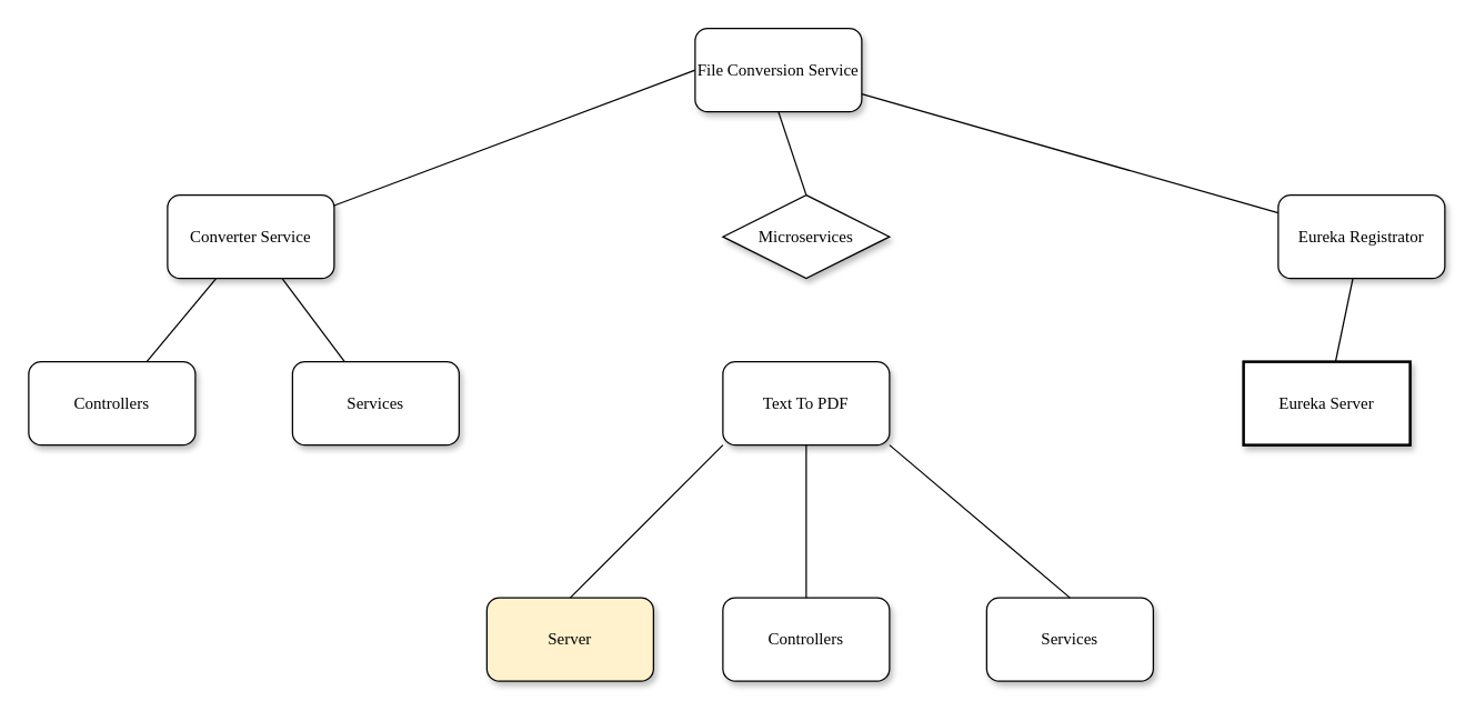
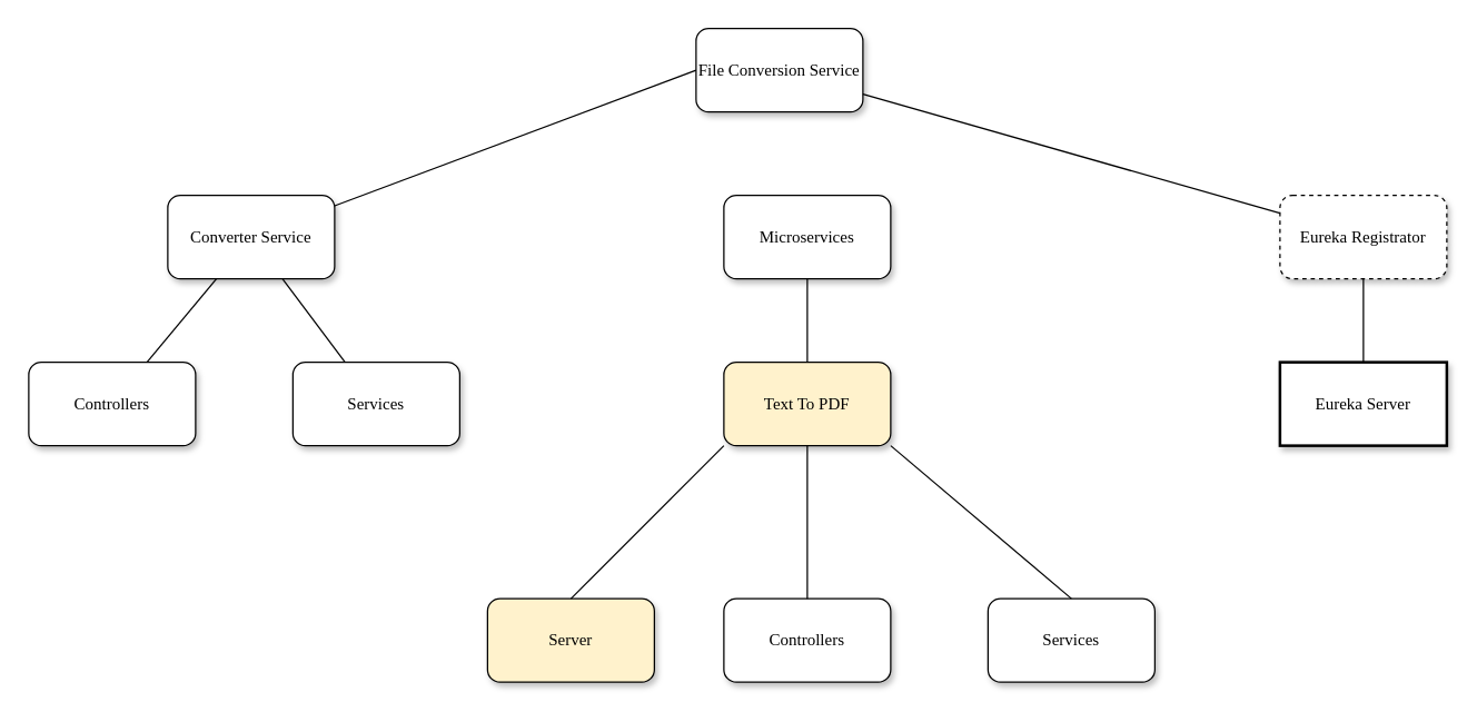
  <mxCell id="0" />
  <mxCell id="1" parent="0" />
  <mxCell id="2" value="File Conversion Service" style="whiteSpace=wrap;html=1;rounded=1;shadow=1;labelBackgroundColor=none;strokeWidth=1;fontFamily=Verdana;fontSize=12;align=center;" parent="1" vertex="1"><mxGeometry x="500" y="20" width="120" height="60" as="geometry" /></mxCell>
  <mxCell id="3" value="&lt;span&gt;Converter Service&lt;br&gt;&lt;/span&gt;" style="whiteSpace=wrap;html=1;rounded=1;shadow=1;labelBackgroundColor=none;strokeWidth=1;fontFamily=Verdana;fontSize=12;align=center;" parent="1" vertex="1"><mxGeometry x="120" y="140" width="120" height="60" as="geometry" /></mxCell>
- <mxCell id="4" value="&lt;span&gt;Eureka Registrator&lt;/span&gt;" style="whiteSpace=wrap;html=1;rounded=1;shadow=1;labelBackgroundColor=none;strokeWidth=1;fontFamily=Verdana;fontSize=12;align=center;" parent="1" vertex="1"><mxGeometry x="920" y="140" width="120" height="60" as="geometry" /></mxCell>
+ <mxCell id="4" value="&lt;span&gt;Eureka Registrator&lt;/span&gt;" style="whiteSpace=wrap;html=1;rounded=1;shadow=1;labelBackgroundColor=none;strokeWidth=1;fontFamily=Verdana;fontSize=12;align=center;dashed=1;" parent="1" vertex="1"><mxGeometry x="920" y="140" width="120" height="60" as="geometry" /></mxCell>
  <mxCell id="5" value="" style="rounded=0;html=1;labelBackgroundColor=none;startArrow=none;startFill=0;startSize=5;endArrow=none;endFill=0;endSize=5;jettySize=auto;orthogonalLoop=1;strokeWidth=1;fontFamily=Verdana;fontSize=12" parent="1" source="2" target="4" edge="1"><mxGeometry x="-0.3" y="13" relative="1" as="geometry"><mxPoint as="offset" /></mxGeometry></mxCell>
  <mxCell id="6" value="" style="rounded=0;html=1;labelBackgroundColor=none;startArrow=none;startFill=0;startSize=5;endArrow=none;endFill=0;endSize=5;jettySize=auto;orthogonalLoop=1;strokeWidth=1;fontFamily=Verdana;fontSize=12;exitX=0;exitY=0.5;exitDx=0;exitDy=0;" parent="1" source="2" target="3" edge="1"><mxGeometry x="-0.359" y="-11" relative="1" as="geometry"><mxPoint as="offset" /><mxPoint x="335" y="80" as="sourcePoint" /></mxGeometry></mxCell>
  <mxCell id="7" value="&lt;span&gt;Controllers&lt;/span&gt;" style="whiteSpace=wrap;html=1;rounded=1;shadow=1;labelBackgroundColor=none;strokeWidth=1;fontFamily=Verdana;fontSize=12;align=center;" parent="1" vertex="1"><mxGeometry x="20" y="260" width="120" height="60" as="geometry" /></mxCell>
  <mxCell id="8" value="&lt;span&gt;Services&lt;/span&gt;" style="whiteSpace=wrap;html=1;rounded=1;shadow=1;labelBackgroundColor=none;strokeWidth=1;fontFamily=Verdana;fontSize=12;align=center;" parent="1" vertex="1"><mxGeometry x="210" y="260" width="120" height="60" as="geometry" /></mxCell>
- <mxCell id="9" value="Eureka Server" style="whiteSpace=wrap;html=1;rounded=0;shadow=1;labelBackgroundColor=none;strokeWidth=2;fontFamily=Verdana;fontSize=12;align=center;" parent="1" vertex="1"><mxGeometry x="895" y="260" width="120" height="60" as="geometry" /></mxCell>
+ <mxCell id="9" value="Eureka Server" style="whiteSpace=wrap;html=1;rounded=0;shadow=1;labelBackgroundColor=none;strokeWidth=2;fontFamily=Verdana;fontSize=12;align=center;" parent="1" vertex="1"><mxGeometry x="920" y="260" width="120" height="60" as="geometry" /></mxCell>
  <mxCell id="10" value="" style="rounded=0;html=1;labelBackgroundColor=none;startArrow=none;startFill=0;startSize=5;endArrow=none;endFill=0;endSize=5;jettySize=auto;orthogonalLoop=1;strokeWidth=1;fontFamily=Verdana;fontSize=12" parent="1" source="3" target="7" edge="1"><mxGeometry x="-0.2" y="-14" relative="1" as="geometry"><mxPoint as="offset" /></mxGeometry></mxCell>
  <mxCell id="11" value="" style="rounded=0;html=1;labelBackgroundColor=none;startArrow=none;startFill=0;startSize=5;endArrow=none;endFill=0;endSize=5;jettySize=auto;orthogonalLoop=1;strokeWidth=1;fontFamily=Verdana;fontSize=12" parent="1" source="3" target="8" edge="1"><mxGeometry x="-0.2" y="14" relative="1" as="geometry"><mxPoint as="offset" /></mxGeometry></mxCell>
  <mxCell id="12" value="" style="rounded=0;html=1;labelBackgroundColor=none;startArrow=none;startFill=0;startSize=5;endArrow=none;endFill=0;endSize=5;jettySize=auto;orthogonalLoop=1;strokeWidth=1;fontFamily=Verdana;fontSize=12" parent="1" source="4" target="9" edge="1"><mxGeometry x="-0.129" y="17" relative="1" as="geometry"><mxPoint as="offset" /></mxGeometry></mxCell>
- <mxCell id="13" value="&lt;span&gt;Microservices&lt;br&gt;&lt;/span&gt;" style="rhombus;whiteSpace=wrap;html=1;shadow=1;labelBackgroundColor=none;strokeWidth=1;fontFamily=Verdana;fontSize=12;align=center;" vertex="1" parent="1"><mxGeometry x="520" y="140" width="120" height="60" as="geometry" /></mxCell>
- <mxCell id="14" value="" style="rounded=0;html=1;labelBackgroundColor=none;startArrow=none;startFill=0;startSize=5;endArrow=none;endFill=0;endSize=5;jettySize=auto;orthogonalLoop=1;strokeWidth=1;fontFamily=Verdana;fontSize=12;entryX=0.5;entryY=0;entryDx=0;entryDy=0;exitX=0.5;exitY=1;exitDx=0;exitDy=0;" edge="1" parent="1" source="2" target="13"><mxGeometry x="-0.359" y="-11" relative="1" as="geometry"><mxPoint as="offset" /><mxPoint x="525" y="90" as="sourcePoint" /><mxPoint x="435" y="150" as="targetPoint" /></mxGeometry></mxCell>
- <mxCell id="15" value="&lt;span&gt;Text To PDF&lt;/span&gt;" style="whiteSpace=wrap;html=1;rounded=1;shadow=1;labelBackgroundColor=none;strokeWidth=1;fontFamily=Verdana;fontSize=12;align=center;" vertex="1" parent="1"><mxGeometry x="520" y="260" width="120" height="60" as="geometry" /></mxCell>
+ <mxCell id="13" value="&lt;span&gt;Microservices&lt;br&gt;&lt;/span&gt;" style="whiteSpace=wrap;html=1;rounded=1;shadow=1;labelBackgroundColor=none;strokeWidth=1;fontFamily=Verdana;fontSize=12;align=center;" vertex="1" parent="1"><mxGeometry x="520" y="140" width="120" height="60" as="geometry" /></mxCell>
+ <mxCell id="15" value="&lt;span&gt;Text To PDF&lt;/span&gt;" style="whiteSpace=wrap;html=1;rounded=1;shadow=1;labelBackgroundColor=none;strokeWidth=1;fontFamily=Verdana;fontSize=12;align=center;fillColor=#fff2cc;" vertex="1" parent="1"><mxGeometry x="520" y="260" width="120" height="60" as="geometry" /></mxCell>
+ <mxCell id="16" value="" style="rounded=0;html=1;labelBackgroundColor=none;startArrow=none;startFill=0;startSize=5;endArrow=none;endFill=0;endSize=5;jettySize=auto;orthogonalLoop=1;strokeWidth=1;fontFamily=Verdana;fontSize=12;entryX=0.5;entryY=0;entryDx=0;entryDy=0;exitX=0.5;exitY=1;exitDx=0;exitDy=0;" edge="1" parent="1" source="13" target="15"><mxGeometry x="-0.2" y="14" relative="1" as="geometry"><mxPoint as="offset" /><mxPoint x="420" y="200" as="sourcePoint" /><mxPoint x="465" y="260" as="targetPoint" /></mxGeometry></mxCell>
  <mxCell id="17" value="&lt;span&gt;Services&lt;br&gt;&lt;/span&gt;" style="whiteSpace=wrap;html=1;rounded=1;shadow=1;labelBackgroundColor=none;strokeWidth=1;fontFamily=Verdana;fontSize=12;align=center;" vertex="1" parent="1"><mxGeometry x="710" y="430" width="120" height="60" as="geometry" /></mxCell>
  <mxCell id="18" value="&lt;span&gt;Controllers&lt;br&gt;&lt;/span&gt;" style="whiteSpace=wrap;html=1;rounded=1;shadow=1;labelBackgroundColor=none;strokeWidth=1;fontFamily=Verdana;fontSize=12;align=center;" vertex="1" parent="1"><mxGeometry x="520" y="430" width="120" height="60" as="geometry" /></mxCell>
  <mxCell id="19" style="edgeStyle=none;rounded=0;orthogonalLoop=1;jettySize=auto;html=1;exitX=0;exitY=0.25;exitDx=0;exitDy=0;" edge="1" parent="1" source="18" target="18"><mxGeometry relative="1" as="geometry" /></mxCell>
  <mxCell id="20" value="&lt;span&gt;Server&lt;br&gt;&lt;/span&gt;" style="whiteSpace=wrap;html=1;rounded=1;shadow=1;labelBackgroundColor=none;strokeWidth=1;fontFamily=Verdana;fontSize=12;align=center;fillColor=#fff2cc;" vertex="1" parent="1"><mxGeometry x="350" y="430" width="120" height="60" as="geometry" /></mxCell>
  <mxCell id="21" value="" style="rounded=0;html=1;labelBackgroundColor=none;startArrow=none;startFill=0;startSize=5;endArrow=none;endFill=0;endSize=5;jettySize=auto;orthogonalLoop=1;strokeWidth=1;fontFamily=Verdana;fontSize=12;entryX=0.5;entryY=0;entryDx=0;entryDy=0;exitX=0.5;exitY=1;exitDx=0;exitDy=0;" edge="1" parent="1" source="15" target="18"><mxGeometry x="-0.2" y="14" relative="1" as="geometry"><mxPoint as="offset" /><mxPoint x="579.29" y="350" as="sourcePoint" /><mxPoint x="579.29" y="410" as="targetPoint" /></mxGeometry></mxCell>
  <mxCell id="22" value="" style="rounded=0;html=1;labelBackgroundColor=none;startArrow=none;startFill=0;startSize=5;endArrow=none;endFill=0;endSize=5;jettySize=auto;orthogonalLoop=1;strokeWidth=1;fontFamily=Verdana;fontSize=12;entryX=0.5;entryY=0;entryDx=0;entryDy=0;exitX=1;exitY=1;exitDx=0;exitDy=0;" edge="1" parent="1" source="15" target="17"><mxGeometry x="-0.2" y="14" relative="1" as="geometry"><mxPoint as="offset" /><mxPoint x="760" y="310" as="sourcePoint" /><mxPoint x="760" y="420" as="targetPoint" /></mxGeometry></mxCell>
  <mxCell id="23" value="" style="rounded=0;html=1;labelBackgroundColor=none;startArrow=none;startFill=0;startSize=5;endArrow=none;endFill=0;endSize=5;jettySize=auto;orthogonalLoop=1;strokeWidth=1;fontFamily=Verdana;fontSize=12;exitX=0.5;exitY=0;exitDx=0;exitDy=0;entryX=0;entryY=1;entryDx=0;entryDy=0;" edge="1" parent="1" source="20" target="15"><mxGeometry x="-0.2" y="14" relative="1" as="geometry"><mxPoint as="offset" /><mxPoint x="390" y="430" as="sourcePoint" /><mxPoint x="490" y="380" as="targetPoint" /></mxGeometry></mxCell>
